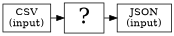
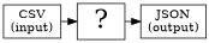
  digraph {
    node [shape=box]
    n1 [label="CSV\n(input)"]
    n2 [fontsize=30 label="?"]
-   n3 [label="JSON\n(input)"]
+   n3 [label="JSON\n(output)"]
    subgraph sub_1 {
      rank=same
      n1
      n2
      n3
    }
    n1 -> n2
    n2 -> n3
  }
